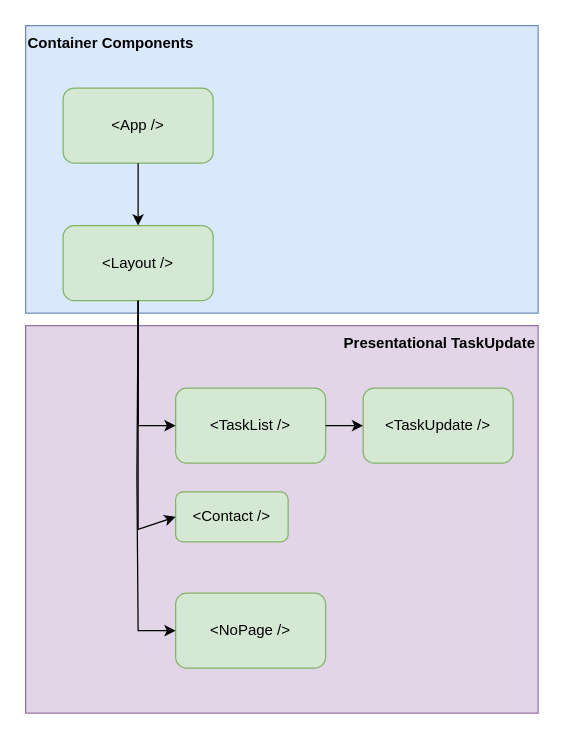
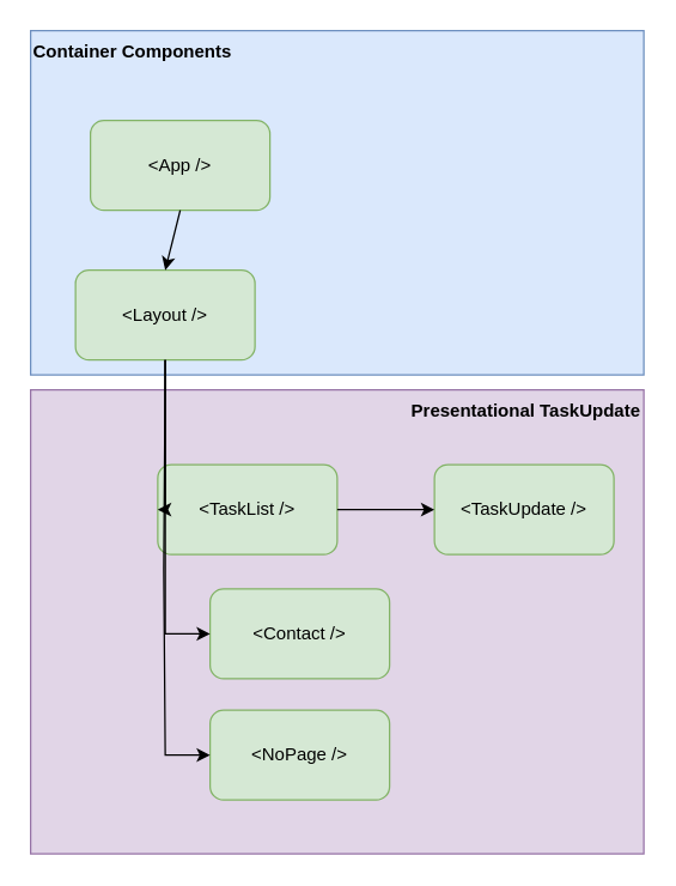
  <mxCell id="0" />
  <mxCell id="1" parent="0" />
  <mxCell id="2" value="Container Components" style="rounded=0;whiteSpace=wrap;html=1;verticalAlign=top;align=left;fontStyle=1;fillColor=#dae8fc;strokeColor=#6c8ebf;" parent="1" vertex="1"><mxGeometry x="20" y="20" width="410" height="230" as="geometry" /></mxCell>
  <mxCell id="3" value="Presentational TaskUpdate" style="rounded=0;whiteSpace=wrap;html=1;fillColor=#e1d5e7;verticalAlign=top;align=right;fontStyle=1;strokeColor=#9673a6;" parent="1" vertex="1"><mxGeometry x="20" y="260" width="410" height="310" as="geometry" /></mxCell>
- <mxCell id="4" value="&amp;lt;App /&amp;gt;" style="rounded=1;whiteSpace=wrap;html=1;fillColor=#d5e8d4;strokeColor=#82b366;" parent="1" vertex="1"><mxGeometry x="50" y="70" width="120" height="60" as="geometry" /></mxCell>
+ <mxCell id="4" value="&amp;lt;App /&amp;gt;" style="rounded=1;whiteSpace=wrap;html=1;fillColor=#d5e8d4;strokeColor=#82b366;" parent="1" vertex="1"><mxGeometry x="60" y="80" width="120" height="60" as="geometry" /></mxCell>
  <mxCell id="5" value="&amp;lt;Layout /&amp;gt;" style="rounded=1;whiteSpace=wrap;html=1;fillColor=#d5e8d4;strokeColor=#82b366;" parent="1" vertex="1"><mxGeometry x="50" y="180" width="120" height="60" as="geometry" /></mxCell>
- <mxCell id="6" value="&amp;lt;TaskList /&amp;gt;" style="rounded=1;whiteSpace=wrap;html=1;fillColor=#d5e8d4;strokeColor=#82b366;" parent="1" vertex="1"><mxGeometry x="140" y="310" width="120" height="60" as="geometry" /></mxCell>
+ <mxCell id="6" value="&amp;lt;TaskList /&amp;gt;" style="rounded=1;whiteSpace=wrap;html=1;fillColor=#d5e8d4;strokeColor=#82b366;" parent="1" vertex="1"><mxGeometry x="105" y="310" width="120" height="60" as="geometry" /></mxCell>
  <mxCell id="7" value="&amp;lt;TaskUpdate /&amp;gt;" style="rounded=1;whiteSpace=wrap;html=1;fillColor=#d5e8d4;strokeColor=#82b366;" parent="1" vertex="1"><mxGeometry x="290" y="310" width="120" height="60" as="geometry" /></mxCell>
- <mxCell id="8" value="&amp;lt;Contact /&amp;gt;" style="rounded=1;whiteSpace=wrap;html=1;fillColor=#d5e8d4;strokeColor=#82b366;" parent="1" vertex="1"><mxGeometry x="140" y="393" width="90" height="40" as="geometry" /></mxCell>
+ <mxCell id="8" value="&amp;lt;Contact /&amp;gt;" style="rounded=1;whiteSpace=wrap;html=1;fillColor=#d5e8d4;strokeColor=#82b366;" parent="1" vertex="1"><mxGeometry x="140" y="393" width="120" height="60" as="geometry" /></mxCell>
  <mxCell id="9" value="" style="endArrow=classic;html=1;rounded=0;exitX=0.5;exitY=1;exitDx=0;exitDy=0;entryX=0.5;entryY=0;entryDx=0;entryDy=0;" parent="1" source="4" target="5" edge="1"><mxGeometry width="50" height="50" relative="1" as="geometry"><mxPoint x="280" y="320" as="sourcePoint" /><mxPoint x="330" y="270" as="targetPoint" /></mxGeometry></mxCell>
  <mxCell id="10" value="" style="endArrow=classic;html=1;rounded=0;entryX=0;entryY=0.5;entryDx=0;entryDy=0;" parent="1" source="5" target="6" edge="1"><mxGeometry width="50" height="50" relative="1" as="geometry"><mxPoint x="110" y="240" as="sourcePoint" /><mxPoint x="160" y="190" as="targetPoint" /><Array as="points"><mxPoint x="110" y="340" /></Array></mxGeometry></mxCell>
  <mxCell id="11" value="" style="endArrow=classic;html=1;rounded=0;entryX=0;entryY=0.5;entryDx=0;entryDy=0;" parent="1" target="8" edge="1"><mxGeometry width="50" height="50" relative="1" as="geometry"><mxPoint x="110" y="240" as="sourcePoint" /><mxPoint x="330" y="270" as="targetPoint" /><Array as="points"><mxPoint x="110" y="330" /><mxPoint x="110" y="423" /></Array></mxGeometry></mxCell>
  <mxCell id="12" value="" style="endArrow=classic;html=1;rounded=0;exitX=1;exitY=0.5;exitDx=0;exitDy=0;entryX=0;entryY=0.5;entryDx=0;entryDy=0;" parent="1" source="6" target="7" edge="1"><mxGeometry width="50" height="50" relative="1" as="geometry"><mxPoint x="280" y="360" as="sourcePoint" /><mxPoint x="330" y="310" as="targetPoint" /></mxGeometry></mxCell>
  <mxCell id="13" value="&amp;lt;NoPage /&amp;gt;" style="rounded=1;whiteSpace=wrap;html=1;fillColor=#d5e8d4;strokeColor=#82b366;" parent="1" vertex="1"><mxGeometry x="140" y="474" width="120" height="60" as="geometry" /></mxCell>
  <mxCell id="14" value="" style="endArrow=classic;html=1;rounded=0;exitX=0.5;exitY=1;exitDx=0;exitDy=0;entryX=0;entryY=0.5;entryDx=0;entryDy=0;" parent="1" source="5" target="13" edge="1"><mxGeometry width="50" height="50" relative="1" as="geometry"><mxPoint x="280" y="200" as="sourcePoint" /><mxPoint x="330" y="150" as="targetPoint" /><Array as="points"><mxPoint x="109" y="380" /><mxPoint x="110" y="504" /></Array></mxGeometry></mxCell>
